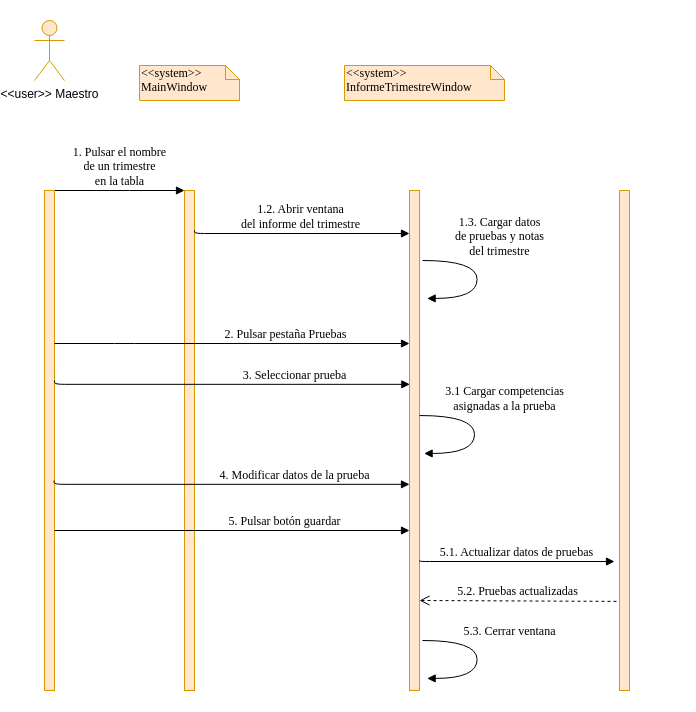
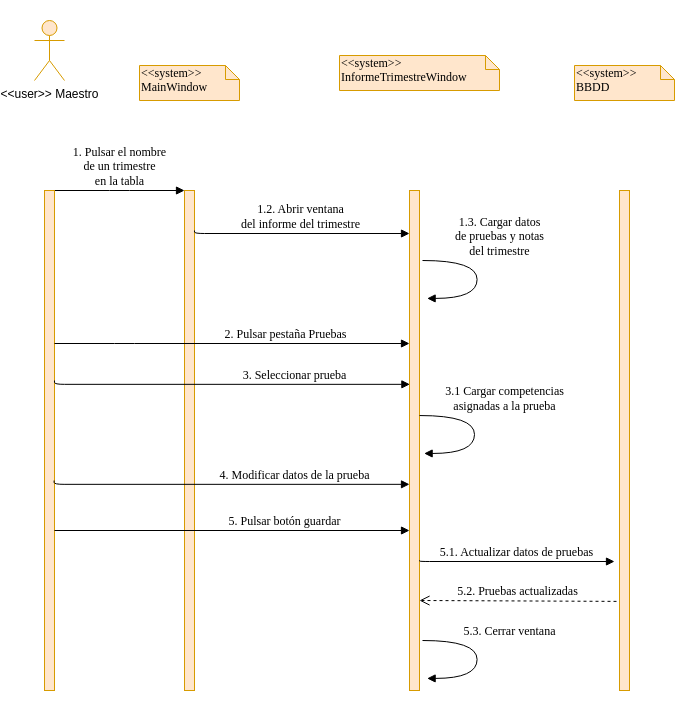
  <mxCell id="0" />
  <mxCell id="1" parent="0" />
  <mxCell id="2" value="1. Pulsar el nombre&lt;br&gt;de un trimestre&lt;br&gt;en la tabla" style="html=1;verticalAlign=bottom;endArrow=block;entryX=0;entryY=0;labelBackgroundColor=none;fontFamily=Verdana;fontSize=12;edgeStyle=elbowEdgeStyle;elbow=vertical;" edge="1" parent="1"><mxGeometry relative="1" as="geometry"><mxPoint x="40" y="190" as="sourcePoint" /><mxPoint x="170" y="190" as="targetPoint" /></mxGeometry></mxCell>
  <mxCell id="3" value="&amp;lt;&amp;lt;system&amp;gt;&amp;gt;&lt;br&gt;MainWindow" style="shape=note;whiteSpace=wrap;html=1;size=14;verticalAlign=top;align=left;spacingTop=-6;rounded=0;shadow=0;comic=0;labelBackgroundColor=none;strokeWidth=1;fontFamily=Verdana;fontSize=12;fillColor=#ffe6cc;strokeColor=#d79b00;" vertex="1" parent="1"><mxGeometry x="125" y="65" width="100" height="35" as="geometry" /></mxCell>
  <mxCell id="4" value="&amp;lt;&amp;lt;user&amp;gt;&amp;gt; Maestro" style="shape=umlActor;verticalLabelPosition=bottom;verticalAlign=top;html=1;outlineConnect=0;fillColor=#ffe6cc;strokeColor=#d79b00;" vertex="1" parent="1"><mxGeometry x="20" y="20" width="30" height="60" as="geometry" /></mxCell>
  <mxCell id="5" value="" style="html=1;points=[];perimeter=orthogonalPerimeter;rounded=0;shadow=0;comic=0;labelBackgroundColor=none;strokeWidth=1;fontFamily=Verdana;fontSize=12;align=center;fillColor=#ffe6cc;strokeColor=#d79b00;" vertex="1" parent="1"><mxGeometry x="30" y="190" width="10" height="500" as="geometry" /></mxCell>
  <mxCell id="6" value="" style="html=1;points=[];perimeter=orthogonalPerimeter;rounded=0;shadow=0;comic=0;labelBackgroundColor=none;strokeWidth=1;fontFamily=Verdana;fontSize=12;align=center;fillColor=#ffe6cc;strokeColor=#d79b00;" vertex="1" parent="1"><mxGeometry x="170" y="190" width="10" height="500" as="geometry" /></mxCell>
  <mxCell id="7" value="1.2. Abrir ventana&lt;br&gt;del informe del trimestre" style="html=1;verticalAlign=bottom;endArrow=block;labelBackgroundColor=none;fontFamily=Verdana;fontSize=12;edgeStyle=elbowEdgeStyle;elbow=vertical;" edge="1" parent="1"><mxGeometry relative="1" as="geometry"><mxPoint x="180" y="230" as="sourcePoint" /><mxPoint x="395" y="233" as="targetPoint" /><Array as="points"><mxPoint x="405" y="233" /></Array></mxGeometry></mxCell>
  <mxCell id="8" value="5. Pulsar botón guardar" style="html=1;verticalAlign=bottom;endArrow=block;labelBackgroundColor=none;fontFamily=Verdana;fontSize=12;edgeStyle=elbowEdgeStyle;elbow=vertical;" edge="1" parent="1"><mxGeometry x="0.295" relative="1" as="geometry"><mxPoint x="40" y="530" as="sourcePoint" /><mxPoint x="395" y="530" as="targetPoint" /><mxPoint as="offset" /></mxGeometry></mxCell>
- <mxCell id="9" value="&amp;lt;&amp;lt;system&amp;gt;&amp;gt;&lt;br&gt;InformeTrimestreWindow" style="shape=note;whiteSpace=wrap;html=1;size=14;verticalAlign=top;align=left;spacingTop=-6;rounded=0;shadow=0;comic=0;labelBackgroundColor=none;strokeWidth=1;fontFamily=Verdana;fontSize=12;fillColor=#ffe6cc;strokeColor=#d79b00;" vertex="1" parent="1"><mxGeometry x="330" y="65" width="160" height="35" as="geometry" /></mxCell>
+ <mxCell id="9" value="&amp;lt;&amp;lt;system&amp;gt;&amp;gt;&lt;br&gt;InformeTrimestreWindow" style="shape=note;whiteSpace=wrap;html=1;size=14;verticalAlign=top;align=left;spacingTop=-6;rounded=0;shadow=0;comic=0;labelBackgroundColor=none;strokeWidth=1;fontFamily=Verdana;fontSize=12;fillColor=#ffe6cc;strokeColor=#d79b00;" vertex="1" parent="1"><mxGeometry x="325" y="55" width="160" height="35" as="geometry" /></mxCell>
  <mxCell id="10" value="" style="html=1;points=[];perimeter=orthogonalPerimeter;rounded=0;shadow=0;comic=0;labelBackgroundColor=none;strokeWidth=1;fontFamily=Verdana;fontSize=12;align=center;fillColor=#ffe6cc;strokeColor=#d79b00;" vertex="1" parent="1"><mxGeometry x="395" y="190" width="10" height="500" as="geometry" /></mxCell>
+ <mxCell id="11" value="&amp;lt;&amp;lt;system&amp;gt;&amp;gt;&lt;br&gt;BBDD" style="shape=note;whiteSpace=wrap;html=1;size=14;verticalAlign=top;align=left;spacingTop=-6;rounded=0;shadow=0;comic=0;labelBackgroundColor=none;strokeWidth=1;fontFamily=Verdana;fontSize=12;fillColor=#ffe6cc;strokeColor=#d79b00;" vertex="1" parent="1"><mxGeometry x="560" y="65" width="100" height="35" as="geometry" /></mxCell>
  <mxCell id="12" value="" style="html=1;points=[];perimeter=orthogonalPerimeter;rounded=0;shadow=0;comic=0;labelBackgroundColor=none;strokeWidth=1;fontFamily=Verdana;fontSize=12;align=center;fillColor=#ffe6cc;strokeColor=#d79b00;" vertex="1" parent="1"><mxGeometry x="605" y="190" width="10" height="500" as="geometry" /></mxCell>
  <mxCell id="13" value="5.3. Cerrar ventana" style="html=1;verticalAlign=bottom;endArrow=block;labelBackgroundColor=none;fontFamily=Verdana;fontSize=12;elbow=vertical;edgeStyle=orthogonalEdgeStyle;curved=1;entryX=1;entryY=0.286;entryPerimeter=0;exitX=1.038;exitY=0.345;exitPerimeter=0;" edge="1" parent="1"><mxGeometry x="-0.234" y="32" relative="1" as="geometry"><mxPoint x="408" y="640" as="sourcePoint" /><mxPoint x="412.62" y="677.92" as="targetPoint" /><Array as="points"><mxPoint x="462.62" y="639.9" /><mxPoint x="462.62" y="677.9" /></Array><mxPoint as="offset" /></mxGeometry></mxCell>
  <mxCell id="14" value="1.3. Cargar datos &lt;br&gt;de pruebas y notas&lt;br&gt;del trimestre" style="html=1;verticalAlign=bottom;endArrow=block;labelBackgroundColor=none;fontFamily=Verdana;fontSize=12;elbow=vertical;edgeStyle=orthogonalEdgeStyle;curved=1;entryX=1;entryY=0.286;entryPerimeter=0;exitX=1.038;exitY=0.345;exitPerimeter=0;" edge="1" parent="1"><mxGeometry x="-0.234" y="22" relative="1" as="geometry"><mxPoint x="408" y="260" as="sourcePoint" /><mxPoint x="412.62" y="297.92" as="targetPoint" /><Array as="points"><mxPoint x="462.62" y="259.9" /><mxPoint x="462.62" y="297.9" /></Array><mxPoint as="offset" /></mxGeometry></mxCell>
  <mxCell id="15" value="5.2. Pruebas actualizadas" style="html=1;verticalAlign=bottom;endArrow=open;dashed=1;endSize=8;labelBackgroundColor=none;fontFamily=Verdana;fontSize=12;exitX=-0.3;exitY=0.642;exitDx=0;exitDy=0;exitPerimeter=0;" edge="1" parent="1"><mxGeometry relative="1" as="geometry"><mxPoint x="405" y="600" as="targetPoint" /><mxPoint x="602" y="600.88" as="sourcePoint" /></mxGeometry></mxCell>
  <mxCell id="16" value="5.1. Actualizar datos de pruebas" style="html=1;verticalAlign=bottom;endArrow=block;labelBackgroundColor=none;fontFamily=Verdana;fontSize=12;edgeStyle=elbowEdgeStyle;elbow=vertical;" edge="1" parent="1"><mxGeometry relative="1" as="geometry"><mxPoint x="405" y="560" as="sourcePoint" /><mxPoint x="600" y="561" as="targetPoint" /></mxGeometry></mxCell>
  <mxCell id="17" value="2. Pulsar pestaña Pruebas" style="html=1;verticalAlign=bottom;endArrow=block;labelBackgroundColor=none;fontFamily=Verdana;fontSize=12;edgeStyle=elbowEdgeStyle;elbow=vertical;" edge="1" parent="1"><mxGeometry x="0.304" relative="1" as="geometry"><mxPoint x="40" y="343" as="sourcePoint" /><mxPoint x="395" y="343" as="targetPoint" /><Array as="points"><mxPoint x="110" y="343" /></Array><mxPoint as="offset" /></mxGeometry></mxCell>
  <mxCell id="18" value="3. Seleccionar prueba" style="html=1;verticalAlign=bottom;endArrow=block;labelBackgroundColor=none;fontFamily=Verdana;fontSize=12;edgeStyle=elbowEdgeStyle;elbow=vertical;exitX=0.96;exitY=0.226;exitDx=0;exitDy=0;exitPerimeter=0;" edge="1" parent="1"><mxGeometry x="0.357" relative="1" as="geometry"><mxPoint x="40" y="380" as="sourcePoint" /><mxPoint x="395.4" y="383.84" as="targetPoint" /><Array as="points"><mxPoint x="110.4" y="383.84" /></Array><mxPoint as="offset" /></mxGeometry></mxCell>
  <mxCell id="19" value="3.1 Cargar competencias&lt;br&gt;asignadas a la prueba" style="html=1;verticalAlign=bottom;endArrow=block;labelBackgroundColor=none;fontFamily=Verdana;fontSize=12;elbow=vertical;edgeStyle=orthogonalEdgeStyle;curved=1;entryX=1;entryY=0.286;entryPerimeter=0;exitX=1.038;exitY=0.345;exitPerimeter=0;" edge="1" parent="1"><mxGeometry x="-0.233" y="30" relative="1" as="geometry"><mxPoint x="405" y="415.04" as="sourcePoint" /><mxPoint x="409.62" y="452.96" as="targetPoint" /><Array as="points"><mxPoint x="460" y="415" /><mxPoint x="460" y="453" /></Array><mxPoint as="offset" /></mxGeometry></mxCell>
  <mxCell id="20" value="4. Modificar datos de la prueba" style="html=1;verticalAlign=bottom;endArrow=block;labelBackgroundColor=none;fontFamily=Verdana;fontSize=12;edgeStyle=elbowEdgeStyle;elbow=vertical;exitX=0.96;exitY=0.226;exitDx=0;exitDy=0;exitPerimeter=0;" edge="1" parent="1"><mxGeometry x="0.357" relative="1" as="geometry"><mxPoint x="39.6" y="480" as="sourcePoint" /><mxPoint x="395" y="483.84" as="targetPoint" /><Array as="points"><mxPoint x="110" y="483.84" /></Array><mxPoint as="offset" /></mxGeometry></mxCell>
